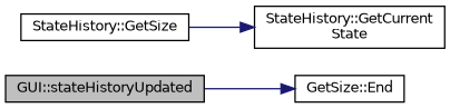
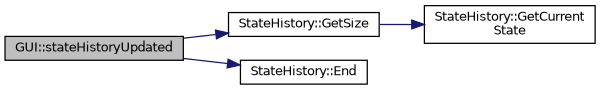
  digraph {
    rankdir=LR
    node [color=black fillcolor=white fontname=Helvetica fontsize=10 shape=record style=filled]
    edge [color=midnightblue fontname=Helvetica fontsize=10 labelfontname=Helvetica labelfontsize=10 style=solid]
    n1 [fillcolor=grey75 fontcolor=black height=0.2 label="GUI::stateHistoryUpdated" width=0.4]
    n2 [height=0.2 label="StateHistory::GetSize" width=0.4]
-   n3 [height=0.2 label="GetSize::End" width=0.4]
+   n3 [height=0.2 label="StateHistory::End" width=0.4]
    n4 [height=0.2 label="StateHistory::GetCurrent\lState" width=0.4]
+   n1 -> n2
    n1 -> n3
    n2 -> n4
  }
